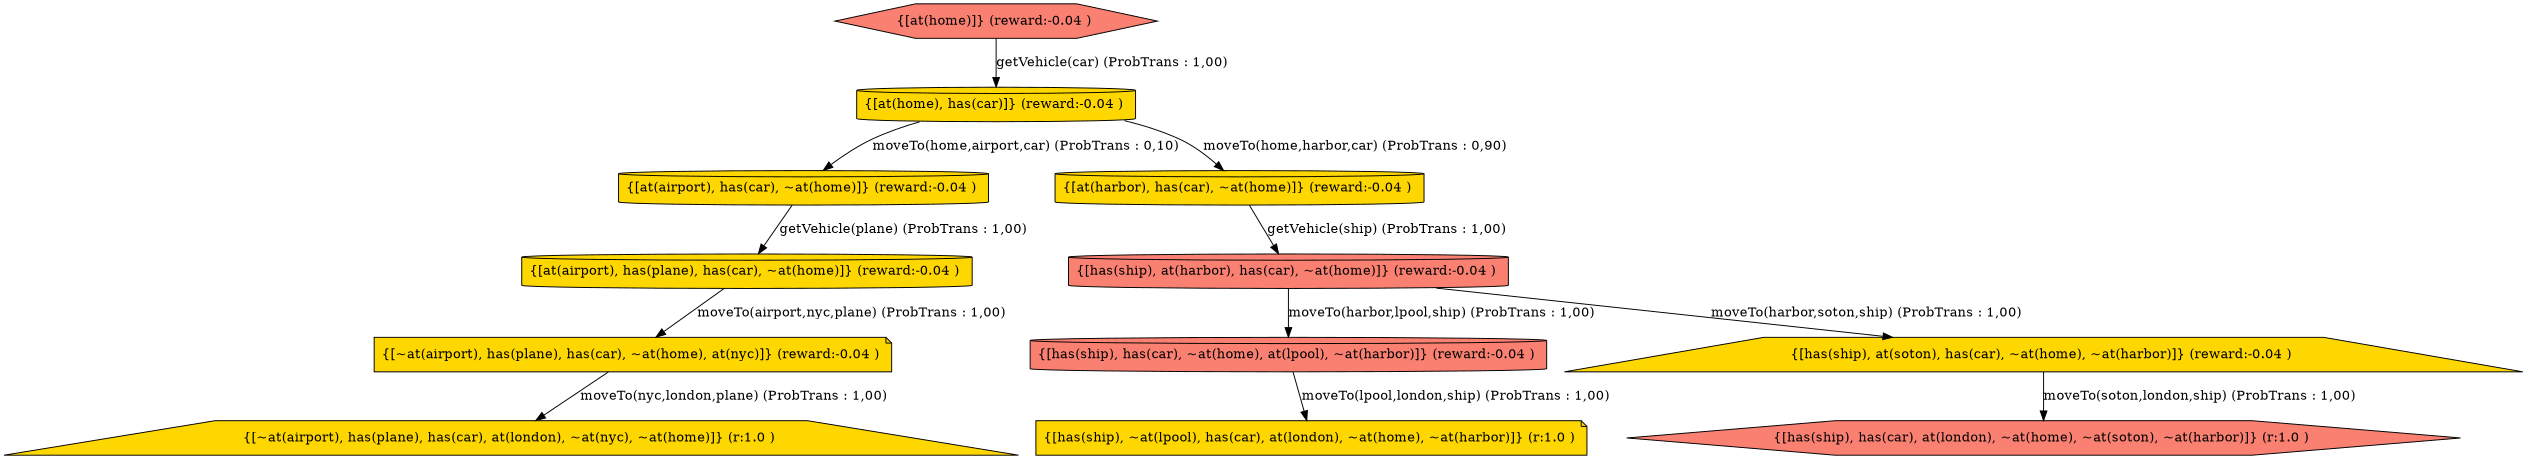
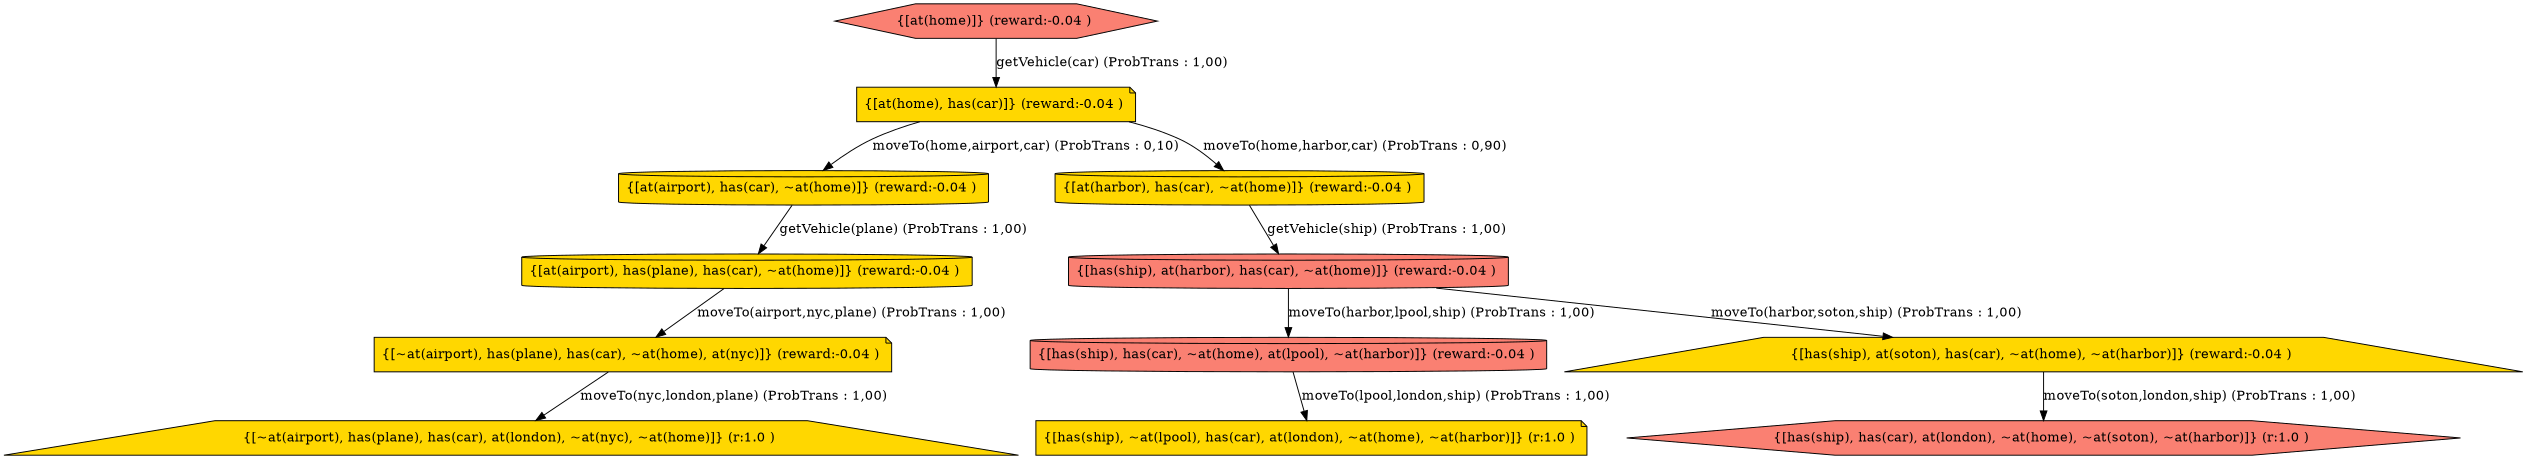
  digraph {
    node [fillcolor=gold shape=cylinder style=filled]
    n1 [label="{[~at(airport), has(plane), has(car), at(london), ~at(nyc), ~at(home)]} (r:1.0 ) " shape=trapezium]
    n2 [label="{[has(ship), ~at(lpool), has(car), at(london), ~at(home), ~at(harbor)]} (r:1.0 ) " shape=note]
    n3 [fillcolor=salmon label="{[has(ship), has(car), at(london), ~at(home), ~at(soton), ~at(harbor)]} (r:1.0 ) " shape=hexagon]
    n4 [fillcolor=salmon label="{[at(home)]} (reward:-0.04 ) " shape=hexagon]
-   n5 [label="{[at(home), has(car)]} (reward:-0.04 ) "]
+   n5 [label="{[at(home), has(car)]} (reward:-0.04 ) " shape=note]
    n6 [label="{[at(airport), has(car), ~at(home)]} (reward:-0.04 ) "]
    n7 [label="{[at(harbor), has(car), ~at(home)]} (reward:-0.04 ) "]
    n8 [label="{[at(airport), has(plane), has(car), ~at(home)]} (reward:-0.04 ) "]
    n9 [fillcolor=salmon label="{[has(ship), at(harbor), has(car), ~at(home)]} (reward:-0.04 ) "]
    n10 [label="{[~at(airport), has(plane), has(car), ~at(home), at(nyc)]} (reward:-0.04 ) " shape=note]
    n11 [fillcolor=salmon label="{[has(ship), has(car), ~at(home), at(lpool), ~at(harbor)]} (reward:-0.04 ) "]
    n12 [label="{[has(ship), at(soton), has(car), ~at(home), ~at(harbor)]} (reward:-0.04 ) " shape=trapezium]
    n4 -> n5 [label="getVehicle(car) (ProbTrans : 1,00)"]
    n5 -> n6 [label="moveTo(home,airport,car) (ProbTrans : 0,10)"]
    n5 -> n7 [label="moveTo(home,harbor,car) (ProbTrans : 0,90)"]
    n6 -> n8 [label="getVehicle(plane) (ProbTrans : 1,00)"]
    n7 -> n9 [label="getVehicle(ship) (ProbTrans : 1,00)"]
    n8 -> n10 [label="moveTo(airport,nyc,plane) (ProbTrans : 1,00)"]
    n9 -> n11 [label="moveTo(harbor,lpool,ship) (ProbTrans : 1,00)"]
    n9 -> n12 [label="moveTo(harbor,soton,ship) (ProbTrans : 1,00)"]
    n10 -> n1 [label="moveTo(nyc,london,plane) (ProbTrans : 1,00)"]
    n11 -> n2 [label="moveTo(lpool,london,ship) (ProbTrans : 1,00)"]
    n12 -> n3 [label="moveTo(soton,london,ship) (ProbTrans : 1,00)"]
  }
